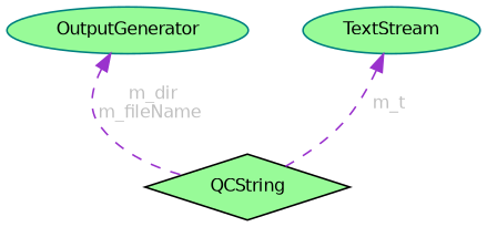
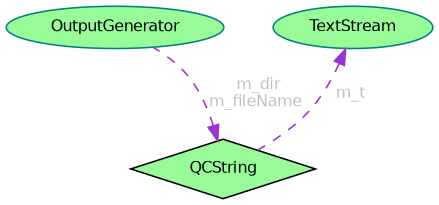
  digraph {
    node [color=teal fillcolor=palegreen fontname=Helvetica fontsize=10 shape=ellipse style=filled]
    edge [color=darkorchid3 dir=back fontcolor=grey fontname=Helvetica fontsize=10 labelfontname=Helvetica labelfontsize=10 style=dashed]
    n1 [fontcolor=black height=0.2 label=OutputGenerator width=0.4]
    n2 [height=0.2 label=TextStream width=0.4]
    n3 [color=black height=0.2 label=QCString shape=diamond width=0.4]
    n2 -> n3 [label=" m_t"]
-   n1 -> n3 [label=" m_dir\nm_fileName"]
+   n3 -> n1 [label=" m_dir\nm_fileName"]
  }
